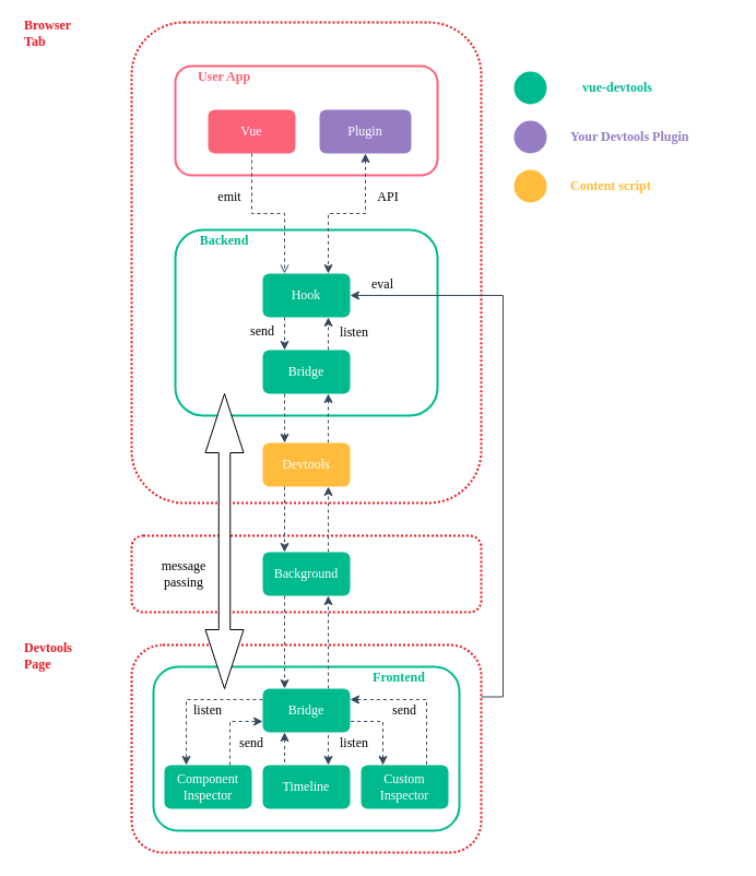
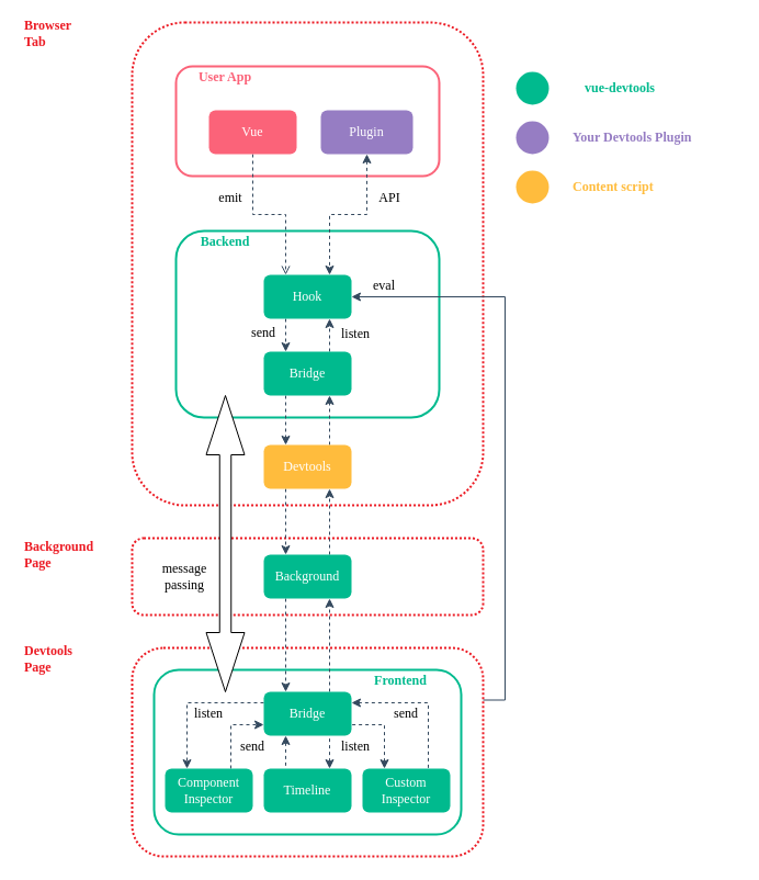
  <mxCell id="0" />
  <mxCell id="1" parent="0" />
  <mxCell id="2" value="" style="rounded=1;whiteSpace=wrap;html=1;strokeWidth=2;fontFamily=Verdana;fontColor=#50C878;fillColor=none;dashed=1;dashPattern=1 1;strokeColor=#EC1B24;" vertex="1" parent="1"><mxGeometry x="120" y="590" width="320" height="190" as="geometry" /></mxCell>
  <mxCell id="3" value="" style="rounded=1;whiteSpace=wrap;html=1;strokeWidth=2;fontFamily=Verdana;strokeColor=#00BA8E;" vertex="1" parent="1"><mxGeometry x="140" y="610" width="280" height="150" as="geometry" /></mxCell>
  <mxCell id="4" value="" style="rounded=1;whiteSpace=wrap;html=1;strokeWidth=2;fontFamily=Verdana;fontColor=#50C878;fillColor=none;dashed=1;dashPattern=1 1;strokeColor=#EC1B24;" vertex="1" parent="1"><mxGeometry x="120" y="490" width="320" height="70" as="geometry" /></mxCell>
  <mxCell id="5" value="" style="rounded=1;whiteSpace=wrap;html=1;strokeWidth=2;fontFamily=Verdana;fontColor=#50C878;fillColor=none;dashed=1;dashPattern=1 1;strokeColor=#EC1B24;" vertex="1" parent="1"><mxGeometry x="120" y="20" width="320" height="440" as="geometry" /></mxCell>
  <mxCell id="6" value="" style="rounded=1;whiteSpace=wrap;html=1;strokeWidth=2;fontFamily=Verdana;strokeColor=#00BA8E;" vertex="1" parent="1"><mxGeometry x="160" y="210" width="240" height="170" as="geometry" /></mxCell>
  <mxCell id="7" value="" style="rounded=1;whiteSpace=wrap;html=1;strokeWidth=2;fontFamily=Verdana;strokeColor=#FB6379;" vertex="1" parent="1"><mxGeometry x="160" y="60" width="240" height="100" as="geometry" /></mxCell>
  <mxCell id="8" style="edgeStyle=orthogonalEdgeStyle;rounded=0;orthogonalLoop=1;jettySize=auto;html=1;exitX=0.5;exitY=1;exitDx=0;exitDy=0;entryX=0.25;entryY=0;entryDx=0;entryDy=0;fontFamily=Verdana;fontColor=#50C878;dashed=1;strokeColor=#34495E;endArrow=open;" edge="1" parent="1" source="9" target="17"><mxGeometry relative="1" as="geometry" /></mxCell>
  <mxCell id="9" value="Vue" style="rounded=1;whiteSpace=wrap;html=1;strokeWidth=3;strokeColor=none;fontColor=#FFFFFF;fontFamily=Verdana;fillColor=#FB6379;" vertex="1" parent="1"><mxGeometry x="190" y="100" width="80" height="40" as="geometry" /></mxCell>
  <mxCell id="10" style="edgeStyle=orthogonalEdgeStyle;rounded=0;orthogonalLoop=1;jettySize=auto;html=1;exitX=0.5;exitY=1;exitDx=0;exitDy=0;dashed=1;fontFamily=Verdana;fontColor=#50C878;strokeColor=#34495E;entryX=0.75;entryY=0;entryDx=0;entryDy=0;startArrow=classic;startFill=1;" edge="1" parent="1" source="11" target="17"><mxGeometry relative="1" as="geometry" /></mxCell>
  <mxCell id="11" value="Plugin" style="rounded=1;whiteSpace=wrap;html=1;strokeWidth=3;strokeColor=none;fontColor=#FFFFFF;fontFamily=Verdana;fillColor=#967dc3;" vertex="1" parent="1"><mxGeometry x="292" y="100" width="84" height="40" as="geometry" /></mxCell>
  <mxCell id="12" value="User App" style="text;html=1;strokeColor=none;fillColor=none;align=center;verticalAlign=middle;whiteSpace=wrap;rounded=0;fontFamily=Verdana;fontStyle=1;fontColor=#FB6379;" vertex="1" parent="1"><mxGeometry x="160" y="60" width="90" height="20" as="geometry" /></mxCell>
  <mxCell id="13" style="edgeStyle=orthogonalEdgeStyle;rounded=0;orthogonalLoop=1;jettySize=auto;html=1;exitX=0.75;exitY=0;exitDx=0;exitDy=0;entryX=0.75;entryY=1;entryDx=0;entryDy=0;dashed=1;strokeColor=#34495E;fontFamily=Verdana;fontColor=#50C878;" edge="1" parent="1" source="15" target="17"><mxGeometry relative="1" as="geometry" /></mxCell>
  <mxCell id="14" style="edgeStyle=orthogonalEdgeStyle;rounded=0;orthogonalLoop=1;jettySize=auto;html=1;exitX=0.25;exitY=1;exitDx=0;exitDy=0;entryX=0.25;entryY=0;entryDx=0;entryDy=0;dashed=1;strokeColor=#34495E;fontFamily=Verdana;fontColor=#50C878;" edge="1" parent="1" source="15" target="25"><mxGeometry relative="1" as="geometry" /></mxCell>
  <mxCell id="15" value="Bridge" style="rounded=1;whiteSpace=wrap;html=1;strokeWidth=3;strokeColor=none;fontColor=#FFFFFF;fontFamily=Verdana;fillColor=#00ba8e;" vertex="1" parent="1"><mxGeometry x="240" y="320" width="80" height="40" as="geometry" /></mxCell>
  <mxCell id="16" style="edgeStyle=orthogonalEdgeStyle;rounded=0;orthogonalLoop=1;jettySize=auto;html=1;exitX=0.25;exitY=1;exitDx=0;exitDy=0;entryX=0.25;entryY=0;entryDx=0;entryDy=0;dashed=1;strokeColor=#34495E;fontFamily=Verdana;fontColor=#50C878;" edge="1" parent="1" source="17" target="15"><mxGeometry relative="1" as="geometry" /></mxCell>
  <mxCell id="17" value="Hook" style="rounded=1;whiteSpace=wrap;html=1;strokeWidth=3;strokeColor=none;fontColor=#FFFFFF;fontFamily=Verdana;fillColor=#00BA8E;" vertex="1" parent="1"><mxGeometry x="240" y="250" width="80" height="40" as="geometry" /></mxCell>
  <mxCell id="18" style="edgeStyle=orthogonalEdgeStyle;rounded=0;orthogonalLoop=1;jettySize=auto;html=1;exitX=0.75;exitY=0;exitDx=0;exitDy=0;entryX=0.75;entryY=1;entryDx=0;entryDy=0;dashed=1;strokeColor=#34495E;fontFamily=Verdana;fontColor=#BE0023;" edge="1" parent="1" source="22" target="28"><mxGeometry relative="1" as="geometry" /></mxCell>
  <mxCell id="19" style="edgeStyle=orthogonalEdgeStyle;rounded=0;orthogonalLoop=1;jettySize=auto;html=1;exitX=0;exitY=0.25;exitDx=0;exitDy=0;entryX=0.25;entryY=0;entryDx=0;entryDy=0;startArrow=none;startFill=0;strokeColor=#34495E;fontFamily=Verdana;fontSize=10;fontColor=#FFBC3D;dashed=1;" edge="1" parent="1" source="22" target="31"><mxGeometry relative="1" as="geometry" /></mxCell>
  <mxCell id="20" style="edgeStyle=orthogonalEdgeStyle;rounded=0;orthogonalLoop=1;jettySize=auto;html=1;exitX=0.25;exitY=1;exitDx=0;exitDy=0;entryX=0.25;entryY=0;entryDx=0;entryDy=0;dashed=1;startArrow=classic;startFill=1;strokeColor=#34495E;fontFamily=Verdana;fontSize=10;fontColor=#FFBC3D;endArrow=none;endFill=0;" edge="1" parent="1" source="22" target="54"><mxGeometry relative="1" as="geometry" /></mxCell>
  <mxCell id="21" style="edgeStyle=orthogonalEdgeStyle;rounded=0;orthogonalLoop=1;jettySize=auto;html=1;exitX=1;exitY=0.25;exitDx=0;exitDy=0;entryX=0.75;entryY=0;entryDx=0;entryDy=0;dashed=1;startArrow=classic;startFill=1;strokeColor=#34495E;fontFamily=Verdana;fontSize=10;fontColor=#FFBC3D;endArrow=none;endFill=0;" edge="1" parent="1" source="22" target="52"><mxGeometry relative="1" as="geometry" /></mxCell>
  <mxCell id="22" value="Bridge" style="rounded=1;whiteSpace=wrap;html=1;strokeWidth=3;strokeColor=none;fontColor=#FFFFFF;fontFamily=Verdana;fillColor=#00ba8e;" vertex="1" parent="1"><mxGeometry x="240" y="630" width="80" height="40" as="geometry" /></mxCell>
  <mxCell id="23" style="edgeStyle=orthogonalEdgeStyle;rounded=0;orthogonalLoop=1;jettySize=auto;html=1;exitX=0.75;exitY=0;exitDx=0;exitDy=0;entryX=0.75;entryY=1;entryDx=0;entryDy=0;dashed=1;strokeColor=#34495E;fontFamily=Verdana;fontColor=#50C878;" edge="1" parent="1" source="25" target="15"><mxGeometry relative="1" as="geometry" /></mxCell>
  <mxCell id="24" style="edgeStyle=orthogonalEdgeStyle;rounded=0;orthogonalLoop=1;jettySize=auto;html=1;exitX=0.25;exitY=1;exitDx=0;exitDy=0;entryX=0.25;entryY=0;entryDx=0;entryDy=0;dashed=1;strokeColor=#34495E;fontFamily=Verdana;fontColor=#BE0023;" edge="1" parent="1" source="25" target="28"><mxGeometry relative="1" as="geometry" /></mxCell>
  <mxCell id="25" value="Devtools" style="rounded=1;whiteSpace=wrap;html=1;strokeWidth=3;strokeColor=none;fontColor=#FFFFFF;fontFamily=Verdana;fillColor=#ffbc3d;" vertex="1" parent="1"><mxGeometry x="240" y="405" width="80" height="40" as="geometry" /></mxCell>
  <mxCell id="26" style="edgeStyle=orthogonalEdgeStyle;rounded=0;orthogonalLoop=1;jettySize=auto;html=1;exitX=0.75;exitY=0;exitDx=0;exitDy=0;entryX=0.75;entryY=1;entryDx=0;entryDy=0;dashed=1;strokeColor=#34495E;fontFamily=Verdana;fontColor=#BE0023;" edge="1" parent="1" source="28" target="25"><mxGeometry relative="1" as="geometry" /></mxCell>
  <mxCell id="27" style="edgeStyle=orthogonalEdgeStyle;rounded=0;orthogonalLoop=1;jettySize=auto;html=1;exitX=0.25;exitY=1;exitDx=0;exitDy=0;entryX=0.25;entryY=0;entryDx=0;entryDy=0;dashed=1;strokeColor=#34495E;fontFamily=Verdana;fontColor=#BE0023;" edge="1" parent="1" source="28" target="22"><mxGeometry relative="1" as="geometry" /></mxCell>
  <mxCell id="28" value="Background" style="rounded=1;whiteSpace=wrap;html=1;strokeWidth=3;strokeColor=none;fontColor=#FFFFFF;fontFamily=Verdana;fillColor=#00ba8e;" vertex="1" parent="1"><mxGeometry x="240" y="505" width="80" height="40" as="geometry" /></mxCell>
  <mxCell id="29" value="Backend" style="text;html=1;strokeColor=none;fillColor=none;align=center;verticalAlign=middle;whiteSpace=wrap;rounded=0;fontFamily=Verdana;fontStyle=1;fontColor=#00BA8E;" vertex="1" parent="1"><mxGeometry x="160" y="210" width="90" height="20" as="geometry" /></mxCell>
  <mxCell id="30" style="edgeStyle=orthogonalEdgeStyle;rounded=0;orthogonalLoop=1;jettySize=auto;html=1;exitX=0.75;exitY=0;exitDx=0;exitDy=0;entryX=0;entryY=0.75;entryDx=0;entryDy=0;dashed=1;startArrow=none;startFill=0;strokeColor=#34495E;fontFamily=Verdana;fontSize=10;fontColor=#FFBC3D;" edge="1" parent="1" source="31" target="22"><mxGeometry relative="1" as="geometry" /></mxCell>
  <mxCell id="31" value="Component&lt;br&gt;Inspector" style="rounded=1;whiteSpace=wrap;html=1;strokeWidth=3;strokeColor=none;fontColor=#FFFFFF;fontFamily=Verdana;fillColor=#00ba8e;" vertex="1" parent="1"><mxGeometry x="150" y="700" width="80" height="40" as="geometry" /></mxCell>
  <mxCell id="32" value="Browser&lt;br&gt;Tab" style="text;html=1;strokeColor=none;fillColor=none;align=left;verticalAlign=middle;whiteSpace=wrap;rounded=0;fontFamily=Verdana;fontStyle=1;fontColor=#EC1B24;" vertex="1" parent="1"><mxGeometry x="20" y="20" width="90" height="20" as="geometry" /></mxCell>
+ <mxCell id="33" value="Background&lt;br&gt;Page" style="text;html=1;strokeColor=none;fillColor=none;align=left;verticalAlign=middle;whiteSpace=wrap;rounded=0;fontFamily=Verdana;fontStyle=1;fontColor=#EC1B24;" vertex="1" parent="1"><mxGeometry x="20" y="495" width="90" height="20" as="geometry" /></mxCell>
  <mxCell id="34" value="emit" style="text;html=1;strokeColor=none;fillColor=none;align=center;verticalAlign=middle;whiteSpace=wrap;rounded=0;dashed=1;dashPattern=1 1;fontFamily=Verdana;" vertex="1" parent="1"><mxGeometry x="190" y="170" width="40" height="20" as="geometry" /></mxCell>
  <mxCell id="35" value="API" style="text;html=1;strokeColor=none;fillColor=none;align=center;verticalAlign=middle;whiteSpace=wrap;rounded=0;dashed=1;dashPattern=1 1;fontFamily=Verdana;" vertex="1" parent="1"><mxGeometry x="300" y="170" width="110" height="20" as="geometry" /></mxCell>
  <mxCell id="36" value="send" style="text;html=1;strokeColor=none;fillColor=none;align=center;verticalAlign=middle;whiteSpace=wrap;rounded=0;dashed=1;dashPattern=1 1;fontFamily=Verdana;" vertex="1" parent="1"><mxGeometry x="220" y="293" width="40" height="20" as="geometry" /></mxCell>
  <mxCell id="37" value="listen" style="text;html=1;strokeColor=none;fillColor=none;align=center;verticalAlign=middle;whiteSpace=wrap;rounded=0;dashed=1;dashPattern=1 1;fontFamily=Verdana;" vertex="1" parent="1"><mxGeometry x="304" y="294" width="40" height="20" as="geometry" /></mxCell>
  <mxCell id="38" value="send" style="text;html=1;strokeColor=none;fillColor=none;align=center;verticalAlign=middle;whiteSpace=wrap;rounded=0;dashed=1;dashPattern=1 1;fontFamily=Verdana;" vertex="1" parent="1"><mxGeometry x="210" y="670" width="40" height="20" as="geometry" /></mxCell>
  <mxCell id="39" value="message passing" style="text;html=1;strokeColor=none;fillColor=none;align=center;verticalAlign=middle;whiteSpace=wrap;rounded=0;dashed=1;dashPattern=1 1;fontFamily=Verdana;" vertex="1" parent="1"><mxGeometry x="147.5" y="515" width="40" height="20" as="geometry" /></mxCell>
  <mxCell id="40" value="" style="shape=doubleArrow;direction=south;whiteSpace=wrap;html=1;strokeWidth=1;fontFamily=Verdana;fontColor=#000000;align=left;" vertex="1" parent="1"><mxGeometry x="187.5" y="360" width="35" height="270" as="geometry" /></mxCell>
  <mxCell id="41" value="listen" style="text;html=1;strokeColor=none;fillColor=none;align=center;verticalAlign=middle;whiteSpace=wrap;rounded=0;dashed=1;dashPattern=1 1;fontFamily=Verdana;" vertex="1" parent="1"><mxGeometry x="170" y="640" width="40" height="20" as="geometry" /></mxCell>
  <mxCell id="42" value="Devtools&lt;br&gt;Page" style="text;html=1;strokeColor=none;fillColor=none;align=left;verticalAlign=middle;whiteSpace=wrap;rounded=0;fontFamily=Verdana;fontStyle=1;fontColor=#EC1B24;" vertex="1" parent="1"><mxGeometry x="20" y="590" width="90" height="20" as="geometry" /></mxCell>
  <mxCell id="43" style="edgeStyle=orthogonalEdgeStyle;rounded=0;orthogonalLoop=1;jettySize=auto;html=1;exitX=1;exitY=0.25;exitDx=0;exitDy=0;strokeColor=#34495E;fontFamily=Verdana;fontColor=#000000;" edge="1" parent="1" source="2"><mxGeometry relative="1" as="geometry"><mxPoint x="320" y="270" as="targetPoint" /><Array as="points"><mxPoint x="460" y="638" /><mxPoint x="460" y="270" /></Array></mxGeometry></mxCell>
  <mxCell id="44" value="eval" style="text;html=1;strokeColor=none;fillColor=none;align=center;verticalAlign=middle;whiteSpace=wrap;rounded=0;dashed=1;dashPattern=1 1;fontFamily=Verdana;" vertex="1" parent="1"><mxGeometry x="330" y="250" width="40" height="20" as="geometry" /></mxCell>
  <mxCell id="45" value="" style="ellipse;whiteSpace=wrap;html=1;aspect=fixed;strokeWidth=2;fontFamily=Verdana;fontColor=#000000;align=left;strokeColor=none;fillColor=#00ba8e;" vertex="1" parent="1"><mxGeometry x="470" y="65" width="30" height="30" as="geometry" /></mxCell>
  <mxCell id="46" value="vue-devtools" style="text;html=1;strokeColor=none;fillColor=none;align=center;verticalAlign=middle;whiteSpace=wrap;rounded=0;fontFamily=Verdana;fontStyle=1;fontColor=#00BA8E;" vertex="1" parent="1"><mxGeometry x="520" y="70" width="90" height="20" as="geometry" /></mxCell>
  <mxCell id="47" value="" style="ellipse;whiteSpace=wrap;html=1;aspect=fixed;strokeWidth=2;fontFamily=Verdana;fontColor=#000000;align=left;strokeColor=none;fillColor=#967DC3;" vertex="1" parent="1"><mxGeometry x="470" y="110" width="30" height="30" as="geometry" /></mxCell>
  <mxCell id="48" value="Your Devtools Plugin" style="text;html=1;strokeColor=none;fillColor=none;align=left;verticalAlign=middle;whiteSpace=wrap;rounded=0;fontFamily=Verdana;fontStyle=1;fontColor=#967DC3;" vertex="1" parent="1"><mxGeometry x="520" y="115" width="150" height="20" as="geometry" /></mxCell>
  <mxCell id="49" value="" style="ellipse;whiteSpace=wrap;html=1;aspect=fixed;strokeWidth=2;fontFamily=Verdana;fontColor=#000000;align=left;strokeColor=none;fillColor=#FFBC3D;" vertex="1" parent="1"><mxGeometry x="470" y="155" width="30" height="30" as="geometry" /></mxCell>
  <mxCell id="50" value="Content script" style="text;html=1;strokeColor=none;fillColor=none;align=left;verticalAlign=middle;whiteSpace=wrap;rounded=0;fontFamily=Verdana;fontStyle=1;fontColor=#FFBC3D;" vertex="1" parent="1"><mxGeometry x="520" y="160" width="150" height="20" as="geometry" /></mxCell>
  <mxCell id="51" style="edgeStyle=orthogonalEdgeStyle;rounded=0;orthogonalLoop=1;jettySize=auto;html=1;exitX=0.25;exitY=0;exitDx=0;exitDy=0;entryX=1;entryY=0.75;entryDx=0;entryDy=0;dashed=1;startArrow=classic;startFill=1;strokeColor=#34495E;fontFamily=Verdana;fontSize=10;fontColor=#FFBC3D;endArrow=none;endFill=0;" edge="1" parent="1" source="52" target="22"><mxGeometry relative="1" as="geometry" /></mxCell>
  <mxCell id="52" value="Custom&lt;br&gt;Inspector" style="rounded=1;whiteSpace=wrap;html=1;strokeWidth=3;strokeColor=none;fontColor=#FFFFFF;fontFamily=Verdana;fillColor=#00ba8e;" vertex="1" parent="1"><mxGeometry x="330" y="700" width="80" height="40" as="geometry" /></mxCell>
  <mxCell id="53" style="edgeStyle=orthogonalEdgeStyle;rounded=0;orthogonalLoop=1;jettySize=auto;html=1;exitX=0.75;exitY=0;exitDx=0;exitDy=0;entryX=0.75;entryY=1;entryDx=0;entryDy=0;dashed=1;startArrow=classic;startFill=1;strokeColor=#34495E;fontFamily=Verdana;fontSize=10;fontColor=#FFBC3D;endArrow=none;endFill=0;" edge="1" parent="1" source="54" target="22"><mxGeometry relative="1" as="geometry" /></mxCell>
  <mxCell id="54" value="Timeline" style="rounded=1;whiteSpace=wrap;html=1;strokeWidth=3;strokeColor=none;fontColor=#FFFFFF;fontFamily=Verdana;fillColor=#00ba8e;" vertex="1" parent="1"><mxGeometry x="240" y="700" width="80" height="40" as="geometry" /></mxCell>
  <mxCell id="55" value="listen" style="text;html=1;strokeColor=none;fillColor=none;align=center;verticalAlign=middle;whiteSpace=wrap;rounded=0;dashed=1;dashPattern=1 1;fontFamily=Verdana;" vertex="1" parent="1"><mxGeometry x="304" y="670" width="40" height="20" as="geometry" /></mxCell>
  <mxCell id="56" value="send" style="text;html=1;strokeColor=none;fillColor=none;align=center;verticalAlign=middle;whiteSpace=wrap;rounded=0;dashed=1;dashPattern=1 1;fontFamily=Verdana;" vertex="1" parent="1"><mxGeometry x="350" y="640" width="40" height="20" as="geometry" /></mxCell>
  <mxCell id="57" value="Frontend" style="text;html=1;strokeColor=none;fillColor=none;align=center;verticalAlign=middle;whiteSpace=wrap;rounded=0;fontFamily=Verdana;fontStyle=1;fontColor=#00BA8E;" vertex="1" parent="1"><mxGeometry x="320" y="610" width="90" height="20" as="geometry" /></mxCell>
